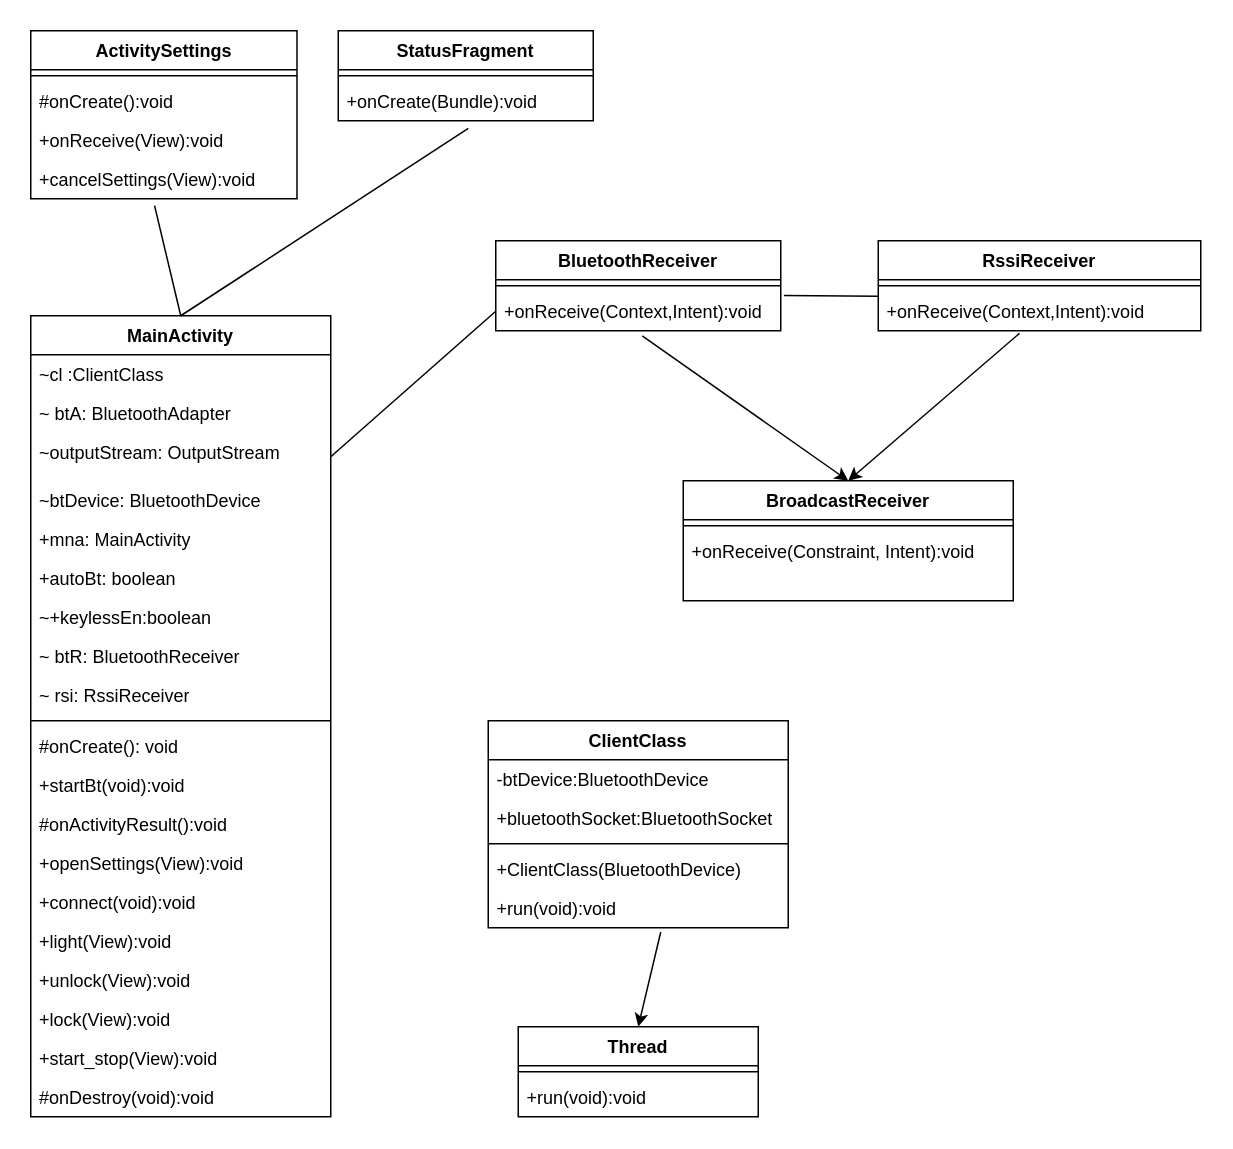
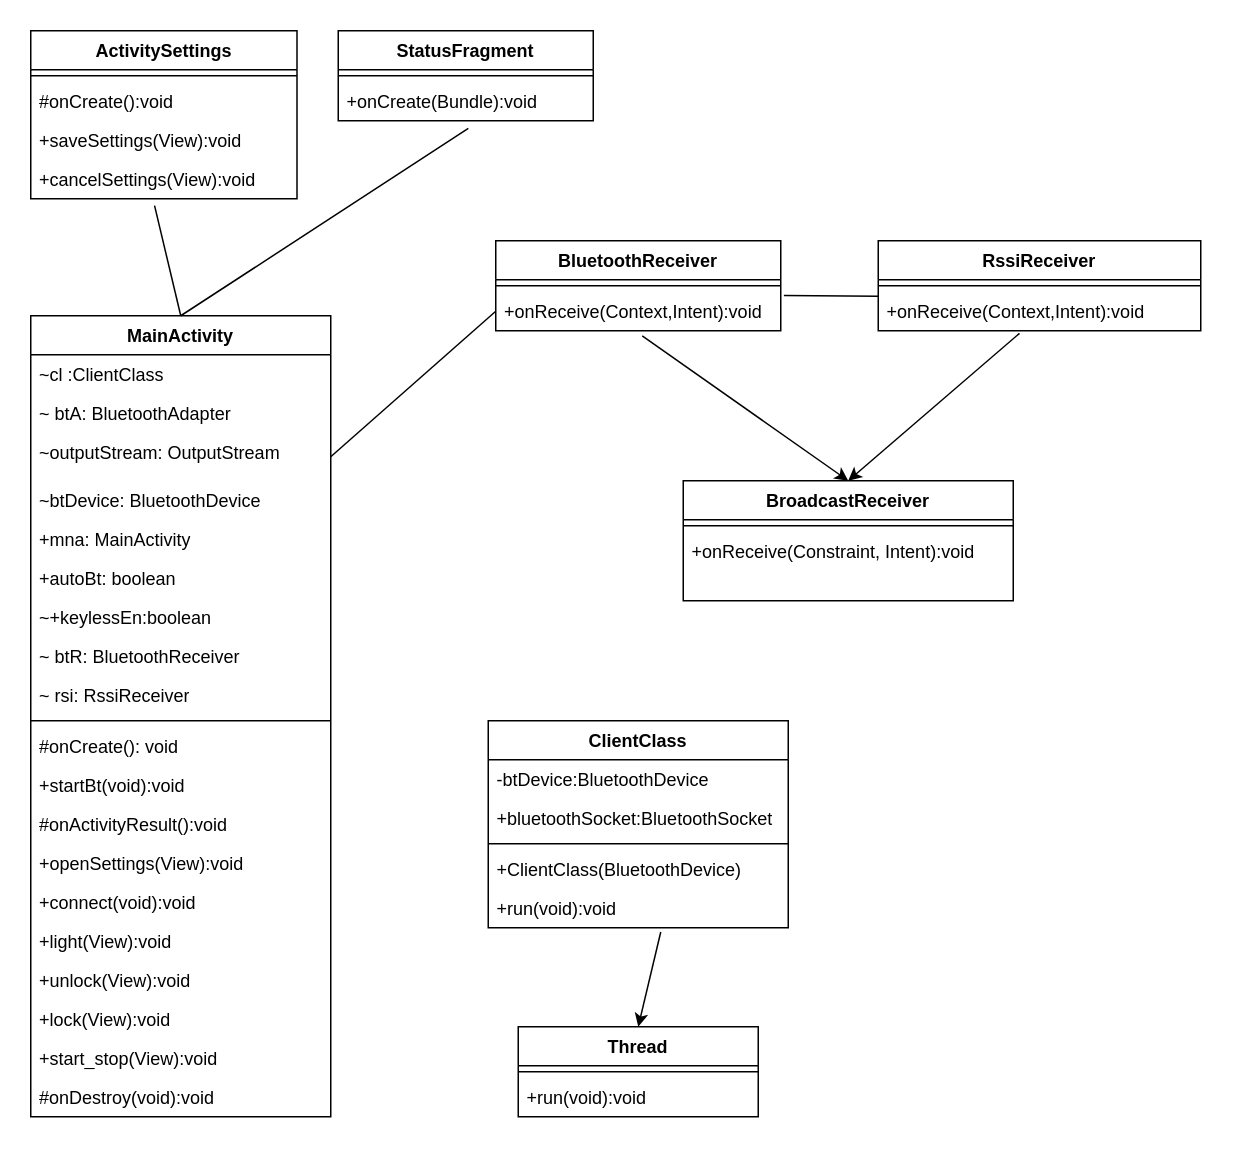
  <mxCell id="0" />
  <mxCell id="1" parent="0" />
  <mxCell id="2" value="MainActivity" style="swimlane;fontStyle=1;align=center;verticalAlign=top;childLayout=stackLayout;horizontal=1;startSize=26;horizontalStack=0;resizeParent=1;resizeParentMax=0;resizeLast=0;collapsible=1;marginBottom=0;whiteSpace=wrap;html=1;" vertex="1" parent="1"><mxGeometry x="20" y="210" width="200" height="534" as="geometry"><mxRectangle x="330" y="180" width="100" height="30" as="alternateBounds" /></mxGeometry></mxCell>
  <mxCell id="3" value="~cl :ClientClass" style="text;strokeColor=none;fillColor=none;align=left;verticalAlign=top;spacingLeft=4;spacingRight=4;overflow=hidden;rotatable=0;points=[[0,0.5],[1,0.5]];portConstraint=eastwest;whiteSpace=wrap;html=1;" vertex="1" parent="2"><mxGeometry y="26" width="200" height="26" as="geometry" /></mxCell>
  <mxCell id="4" value="~ btA: BluetoothAdapter" style="text;strokeColor=none;fillColor=none;align=left;verticalAlign=top;spacingLeft=4;spacingRight=4;overflow=hidden;rotatable=0;points=[[0,0.5],[1,0.5]];portConstraint=eastwest;whiteSpace=wrap;html=1;" vertex="1" parent="2"><mxGeometry y="52" width="200" height="26" as="geometry" /></mxCell>
  <mxCell id="5" value="~outputStream: OutputStream" style="text;strokeColor=none;fillColor=none;align=left;verticalAlign=top;spacingLeft=4;spacingRight=4;overflow=hidden;rotatable=0;points=[[0,0.5],[1,0.5]];portConstraint=eastwest;whiteSpace=wrap;html=1;" vertex="1" parent="2"><mxGeometry y="78" width="200" height="32" as="geometry" /></mxCell>
  <mxCell id="6" value="~btDevice: BluetoothDevice" style="text;strokeColor=none;fillColor=none;align=left;verticalAlign=top;spacingLeft=4;spacingRight=4;overflow=hidden;rotatable=0;points=[[0,0.5],[1,0.5]];portConstraint=eastwest;whiteSpace=wrap;html=1;" vertex="1" parent="2"><mxGeometry y="110" width="200" height="26" as="geometry" /></mxCell>
  <mxCell id="7" value="+mna: MainActivity" style="text;strokeColor=none;fillColor=none;align=left;verticalAlign=top;spacingLeft=4;spacingRight=4;overflow=hidden;rotatable=0;points=[[0,0.5],[1,0.5]];portConstraint=eastwest;whiteSpace=wrap;html=1;" vertex="1" parent="2"><mxGeometry y="136" width="200" height="26" as="geometry" /></mxCell>
  <mxCell id="8" value="+autoBt: boolean&lt;span style=&quot;white-space: pre;&quot;&gt; &lt;/span&gt;" style="text;strokeColor=none;fillColor=none;align=left;verticalAlign=top;spacingLeft=4;spacingRight=4;overflow=hidden;rotatable=0;points=[[0,0.5],[1,0.5]];portConstraint=eastwest;whiteSpace=wrap;html=1;" vertex="1" parent="2"><mxGeometry y="162" width="200" height="26" as="geometry" /></mxCell>
  <mxCell id="9" value="~+keylessEn:boolean" style="text;strokeColor=none;fillColor=none;align=left;verticalAlign=top;spacingLeft=4;spacingRight=4;overflow=hidden;rotatable=0;points=[[0,0.5],[1,0.5]];portConstraint=eastwest;whiteSpace=wrap;html=1;" vertex="1" parent="2"><mxGeometry y="188" width="200" height="26" as="geometry" /></mxCell>
  <mxCell id="10" value="~ btR: BluetoothReceiver" style="text;strokeColor=none;fillColor=none;align=left;verticalAlign=top;spacingLeft=4;spacingRight=4;overflow=hidden;rotatable=0;points=[[0,0.5],[1,0.5]];portConstraint=eastwest;whiteSpace=wrap;html=1;" vertex="1" parent="2"><mxGeometry y="214" width="200" height="26" as="geometry" /></mxCell>
  <mxCell id="11" value="~ rsi: RssiReceiver" style="text;strokeColor=none;fillColor=none;align=left;verticalAlign=top;spacingLeft=4;spacingRight=4;overflow=hidden;rotatable=0;points=[[0,0.5],[1,0.5]];portConstraint=eastwest;whiteSpace=wrap;html=1;" vertex="1" parent="2"><mxGeometry y="240" width="200" height="26" as="geometry" /></mxCell>
  <mxCell id="12" value="" style="line;strokeWidth=1;fillColor=none;align=left;verticalAlign=middle;spacingTop=-1;spacingLeft=3;spacingRight=3;rotatable=0;labelPosition=right;points=[];portConstraint=eastwest;strokeColor=inherit;" vertex="1" parent="2"><mxGeometry y="266" width="200" height="8" as="geometry" /></mxCell>
  <mxCell id="13" value="#onCreate(): void" style="text;strokeColor=none;fillColor=none;align=left;verticalAlign=top;spacingLeft=4;spacingRight=4;overflow=hidden;rotatable=0;points=[[0,0.5],[1,0.5]];portConstraint=eastwest;whiteSpace=wrap;html=1;" vertex="1" parent="2"><mxGeometry y="274" width="200" height="26" as="geometry" /></mxCell>
  <mxCell id="14" value="+startBt(void):void" style="text;strokeColor=none;fillColor=none;align=left;verticalAlign=top;spacingLeft=4;spacingRight=4;overflow=hidden;rotatable=0;points=[[0,0.5],[1,0.5]];portConstraint=eastwest;whiteSpace=wrap;html=1;" vertex="1" parent="2"><mxGeometry y="300" width="200" height="26" as="geometry" /></mxCell>
  <mxCell id="15" value="#onActivityResult():void" style="text;strokeColor=none;fillColor=none;align=left;verticalAlign=top;spacingLeft=4;spacingRight=4;overflow=hidden;rotatable=0;points=[[0,0.5],[1,0.5]];portConstraint=eastwest;whiteSpace=wrap;html=1;" vertex="1" parent="2"><mxGeometry y="326" width="200" height="26" as="geometry" /></mxCell>
  <mxCell id="16" value="+openSettings(View):void" style="text;strokeColor=none;fillColor=none;align=left;verticalAlign=top;spacingLeft=4;spacingRight=4;overflow=hidden;rotatable=0;points=[[0,0.5],[1,0.5]];portConstraint=eastwest;whiteSpace=wrap;html=1;" vertex="1" parent="2"><mxGeometry y="352" width="200" height="26" as="geometry" /></mxCell>
  <mxCell id="17" value="+connect(void):void" style="text;strokeColor=none;fillColor=none;align=left;verticalAlign=top;spacingLeft=4;spacingRight=4;overflow=hidden;rotatable=0;points=[[0,0.5],[1,0.5]];portConstraint=eastwest;whiteSpace=wrap;html=1;" vertex="1" parent="2"><mxGeometry y="378" width="200" height="26" as="geometry" /></mxCell>
  <mxCell id="18" value="+light(View):void" style="text;strokeColor=none;fillColor=none;align=left;verticalAlign=top;spacingLeft=4;spacingRight=4;overflow=hidden;rotatable=0;points=[[0,0.5],[1,0.5]];portConstraint=eastwest;whiteSpace=wrap;html=1;" vertex="1" parent="2"><mxGeometry y="404" width="200" height="26" as="geometry" /></mxCell>
  <mxCell id="19" value="+unlock(View):void" style="text;strokeColor=none;fillColor=none;align=left;verticalAlign=top;spacingLeft=4;spacingRight=4;overflow=hidden;rotatable=0;points=[[0,0.5],[1,0.5]];portConstraint=eastwest;whiteSpace=wrap;html=1;" vertex="1" parent="2"><mxGeometry y="430" width="200" height="26" as="geometry" /></mxCell>
  <mxCell id="20" value="+lock(View):void" style="text;strokeColor=none;fillColor=none;align=left;verticalAlign=top;spacingLeft=4;spacingRight=4;overflow=hidden;rotatable=0;points=[[0,0.5],[1,0.5]];portConstraint=eastwest;whiteSpace=wrap;html=1;" vertex="1" parent="2"><mxGeometry y="456" width="200" height="26" as="geometry" /></mxCell>
  <mxCell id="21" value="+start_stop(View):void" style="text;strokeColor=none;fillColor=none;align=left;verticalAlign=top;spacingLeft=4;spacingRight=4;overflow=hidden;rotatable=0;points=[[0,0.5],[1,0.5]];portConstraint=eastwest;whiteSpace=wrap;html=1;" vertex="1" parent="2"><mxGeometry y="482" width="200" height="26" as="geometry" /></mxCell>
  <mxCell id="22" value="#onDestroy(void):void" style="text;strokeColor=none;fillColor=none;align=left;verticalAlign=top;spacingLeft=4;spacingRight=4;overflow=hidden;rotatable=0;points=[[0,0.5],[1,0.5]];portConstraint=eastwest;whiteSpace=wrap;html=1;" vertex="1" parent="2"><mxGeometry y="508" width="200" height="26" as="geometry" /></mxCell>
  <mxCell id="23" value="ActivitySettings" style="swimlane;fontStyle=1;align=center;verticalAlign=top;childLayout=stackLayout;horizontal=1;startSize=26;horizontalStack=0;resizeParent=1;resizeParentMax=0;resizeLast=0;collapsible=1;marginBottom=0;whiteSpace=wrap;html=1;" vertex="1" parent="1"><mxGeometry x="20" y="20" width="177.5" height="112" as="geometry"><mxRectangle x="72.5" y="40" width="130" height="30" as="alternateBounds" /></mxGeometry></mxCell>
  <mxCell id="24" value="" style="line;strokeWidth=1;fillColor=none;align=left;verticalAlign=middle;spacingTop=-1;spacingLeft=3;spacingRight=3;rotatable=0;labelPosition=right;points=[];portConstraint=eastwest;strokeColor=inherit;" vertex="1" parent="23"><mxGeometry y="26" width="177.5" height="8" as="geometry" /></mxCell>
  <mxCell id="25" value="#onCreate():void" style="text;strokeColor=none;fillColor=none;align=left;verticalAlign=top;spacingLeft=4;spacingRight=4;overflow=hidden;rotatable=0;points=[[0,0.5],[1,0.5]];portConstraint=eastwest;whiteSpace=wrap;html=1;" vertex="1" parent="23"><mxGeometry y="34" width="177.5" height="26" as="geometry" /></mxCell>
- <mxCell id="26" value="+onReceive(View):void" style="text;strokeColor=none;fillColor=none;align=left;verticalAlign=top;spacingLeft=4;spacingRight=4;overflow=hidden;rotatable=0;points=[[0,0.5],[1,0.5]];portConstraint=eastwest;whiteSpace=wrap;html=1;" vertex="1" parent="23"><mxGeometry y="60" width="177.5" height="26" as="geometry" /></mxCell>
+ <mxCell id="26" value="+saveSettings(View):void" style="text;strokeColor=none;fillColor=none;align=left;verticalAlign=top;spacingLeft=4;spacingRight=4;overflow=hidden;rotatable=0;points=[[0,0.5],[1,0.5]];portConstraint=eastwest;whiteSpace=wrap;html=1;" vertex="1" parent="23"><mxGeometry y="60" width="177.5" height="26" as="geometry" /></mxCell>
  <mxCell id="27" value="+cancelSettings(View):void" style="text;strokeColor=none;fillColor=none;align=left;verticalAlign=top;spacingLeft=4;spacingRight=4;overflow=hidden;rotatable=0;points=[[0,0.5],[1,0.5]];portConstraint=eastwest;whiteSpace=wrap;html=1;" vertex="1" parent="23"><mxGeometry y="86" width="177.5" height="26" as="geometry" /></mxCell>
  <mxCell id="28" value="RssiReceiver" style="swimlane;fontStyle=1;align=center;verticalAlign=top;childLayout=stackLayout;horizontal=1;startSize=26;horizontalStack=0;resizeParent=1;resizeParentMax=0;resizeLast=0;collapsible=1;marginBottom=0;whiteSpace=wrap;html=1;" vertex="1" parent="1"><mxGeometry x="585" y="160" width="215" height="60" as="geometry"><mxRectangle x="635" y="50" width="120" height="30" as="alternateBounds" /></mxGeometry></mxCell>
  <mxCell id="29" value="" style="line;strokeWidth=1;fillColor=none;align=left;verticalAlign=middle;spacingTop=-1;spacingLeft=3;spacingRight=3;rotatable=0;labelPosition=right;points=[];portConstraint=eastwest;strokeColor=inherit;" vertex="1" parent="28"><mxGeometry y="26" width="215" height="8" as="geometry" /></mxCell>
  <mxCell id="30" value="+onReceive(Context,Intent):void" style="text;strokeColor=none;fillColor=none;align=left;verticalAlign=top;spacingLeft=4;spacingRight=4;overflow=hidden;rotatable=0;points=[[0,0.5],[1,0.5]];portConstraint=eastwest;whiteSpace=wrap;html=1;" vertex="1" parent="28"><mxGeometry y="34" width="215" height="26" as="geometry" /></mxCell>
  <mxCell id="31" value="StatusFragment" style="swimlane;fontStyle=1;align=center;verticalAlign=top;childLayout=stackLayout;horizontal=1;startSize=26;horizontalStack=0;resizeParent=1;resizeParentMax=0;resizeLast=0;collapsible=1;marginBottom=0;whiteSpace=wrap;html=1;" vertex="1" parent="1"><mxGeometry x="225" y="20" width="170" height="60" as="geometry"><mxRectangle x="240" y="30" width="130" height="30" as="alternateBounds" /></mxGeometry></mxCell>
  <mxCell id="32" value="" style="line;strokeWidth=1;fillColor=none;align=left;verticalAlign=middle;spacingTop=-1;spacingLeft=3;spacingRight=3;rotatable=0;labelPosition=right;points=[];portConstraint=eastwest;strokeColor=inherit;" vertex="1" parent="31"><mxGeometry y="26" width="170" height="8" as="geometry" /></mxCell>
  <mxCell id="33" value="+onCreate(Bundle):void" style="text;strokeColor=none;fillColor=none;align=left;verticalAlign=top;spacingLeft=4;spacingRight=4;overflow=hidden;rotatable=0;points=[[0,0.5],[1,0.5]];portConstraint=eastwest;whiteSpace=wrap;html=1;" vertex="1" parent="31"><mxGeometry y="34" width="170" height="26" as="geometry" /></mxCell>
  <mxCell id="34" value="BluetoothReceiver" style="swimlane;fontStyle=1;align=center;verticalAlign=top;childLayout=stackLayout;horizontal=1;startSize=26;horizontalStack=0;resizeParent=1;resizeParentMax=0;resizeLast=0;collapsible=1;marginBottom=0;whiteSpace=wrap;html=1;" vertex="1" parent="1"><mxGeometry x="330" y="160" width="190" height="60" as="geometry" /></mxCell>
  <mxCell id="35" value="" style="line;strokeWidth=1;fillColor=none;align=left;verticalAlign=middle;spacingTop=-1;spacingLeft=3;spacingRight=3;rotatable=0;labelPosition=right;points=[];portConstraint=eastwest;strokeColor=inherit;" vertex="1" parent="34"><mxGeometry y="26" width="190" height="8" as="geometry" /></mxCell>
  <mxCell id="36" value="+onReceive(Context,Intent):void" style="text;strokeColor=none;fillColor=none;align=left;verticalAlign=top;spacingLeft=4;spacingRight=4;overflow=hidden;rotatable=0;points=[[0,0.5],[1,0.5]];portConstraint=eastwest;whiteSpace=wrap;html=1;" vertex="1" parent="34"><mxGeometry y="34" width="190" height="26" as="geometry" /></mxCell>
  <mxCell id="37" value="Thread" style="swimlane;fontStyle=1;align=center;verticalAlign=top;childLayout=stackLayout;horizontal=1;startSize=26;horizontalStack=0;resizeParent=1;resizeParentMax=0;resizeLast=0;collapsible=1;marginBottom=0;whiteSpace=wrap;html=1;" vertex="1" parent="1"><mxGeometry x="345" y="684" width="160" height="60" as="geometry" /></mxCell>
  <mxCell id="38" value="" style="line;strokeWidth=1;fillColor=none;align=left;verticalAlign=middle;spacingTop=-1;spacingLeft=3;spacingRight=3;rotatable=0;labelPosition=right;points=[];portConstraint=eastwest;strokeColor=inherit;" vertex="1" parent="37"><mxGeometry y="26" width="160" height="8" as="geometry" /></mxCell>
  <mxCell id="39" value="+run(void):void" style="text;strokeColor=none;fillColor=none;align=left;verticalAlign=top;spacingLeft=4;spacingRight=4;overflow=hidden;rotatable=0;points=[[0,0.5],[1,0.5]];portConstraint=eastwest;whiteSpace=wrap;html=1;" vertex="1" parent="37"><mxGeometry y="34" width="160" height="26" as="geometry" /></mxCell>
  <mxCell id="40" value="BroadcastReceiver" style="swimlane;fontStyle=1;align=center;verticalAlign=top;childLayout=stackLayout;horizontal=1;startSize=26;horizontalStack=0;resizeParent=1;resizeParentMax=0;resizeLast=0;collapsible=1;marginBottom=0;whiteSpace=wrap;html=1;" vertex="1" parent="1"><mxGeometry x="455" y="320" width="220" height="80" as="geometry" /></mxCell>
  <mxCell id="41" value="" style="line;strokeWidth=1;fillColor=none;align=left;verticalAlign=middle;spacingTop=-1;spacingLeft=3;spacingRight=3;rotatable=0;labelPosition=right;points=[];portConstraint=eastwest;strokeColor=inherit;" vertex="1" parent="40"><mxGeometry y="26" width="220" height="8" as="geometry" /></mxCell>
  <mxCell id="42" value="+onReceive(Constraint, Intent):void" style="text;strokeColor=none;fillColor=none;align=left;verticalAlign=top;spacingLeft=4;spacingRight=4;overflow=hidden;rotatable=0;points=[[0,0.5],[1,0.5]];portConstraint=eastwest;whiteSpace=wrap;html=1;" vertex="1" parent="40"><mxGeometry y="34" width="220" height="46" as="geometry" /></mxCell>
  <mxCell id="43" value="ClientClass" style="swimlane;fontStyle=1;align=center;verticalAlign=top;childLayout=stackLayout;horizontal=1;startSize=26;horizontalStack=0;resizeParent=1;resizeParentMax=0;resizeLast=0;collapsible=1;marginBottom=0;whiteSpace=wrap;html=1;" vertex="1" parent="1"><mxGeometry x="325" y="480" width="200" height="138" as="geometry"><mxRectangle x="35" y="90" width="110" height="30" as="alternateBounds" /></mxGeometry></mxCell>
  <mxCell id="44" value="-btDevice:BluetoothDevice" style="text;strokeColor=none;fillColor=none;align=left;verticalAlign=top;spacingLeft=4;spacingRight=4;overflow=hidden;rotatable=0;points=[[0,0.5],[1,0.5]];portConstraint=eastwest;whiteSpace=wrap;html=1;" vertex="1" parent="43"><mxGeometry y="26" width="200" height="26" as="geometry" /></mxCell>
  <mxCell id="45" value="+bluetoothSocket:BluetoothSocket" style="text;strokeColor=none;fillColor=none;align=left;verticalAlign=top;spacingLeft=4;spacingRight=4;overflow=hidden;rotatable=0;points=[[0,0.5],[1,0.5]];portConstraint=eastwest;whiteSpace=wrap;html=1;" vertex="1" parent="43"><mxGeometry y="52" width="200" height="26" as="geometry" /></mxCell>
  <mxCell id="46" value="" style="line;strokeWidth=1;fillColor=none;align=left;verticalAlign=middle;spacingTop=-1;spacingLeft=3;spacingRight=3;rotatable=0;labelPosition=right;points=[];portConstraint=eastwest;strokeColor=inherit;" vertex="1" parent="43"><mxGeometry y="78" width="200" height="8" as="geometry" /></mxCell>
  <mxCell id="47" value="+ClientClass(BluetoothDevice)" style="text;strokeColor=none;fillColor=none;align=left;verticalAlign=top;spacingLeft=4;spacingRight=4;overflow=hidden;rotatable=0;points=[[0,0.5],[1,0.5]];portConstraint=eastwest;whiteSpace=wrap;html=1;" vertex="1" parent="43"><mxGeometry y="86" width="200" height="26" as="geometry" /></mxCell>
  <mxCell id="48" value="+run(void):void" style="text;strokeColor=none;fillColor=none;align=left;verticalAlign=top;spacingLeft=4;spacingRight=4;overflow=hidden;rotatable=0;points=[[0,0.5],[1,0.5]];portConstraint=eastwest;whiteSpace=wrap;html=1;" vertex="1" parent="43"><mxGeometry y="112" width="200" height="26" as="geometry" /></mxCell>
  <mxCell id="49" value="" style="endArrow=classic;html=1;rounded=0;exitX=0.575;exitY=1.11;exitDx=0;exitDy=0;exitPerimeter=0;entryX=0.5;entryY=0;entryDx=0;entryDy=0;" edge="1" parent="1" source="48" target="37"><mxGeometry width="50" height="50" relative="1" as="geometry"><mxPoint x="405" y="630" as="sourcePoint" /><mxPoint x="455" y="580" as="targetPoint" /></mxGeometry></mxCell>
  <mxCell id="50" value="" style="endArrow=classic;html=1;rounded=0;entryX=0.5;entryY=0;entryDx=0;entryDy=0;exitX=0.514;exitY=1.132;exitDx=0;exitDy=0;exitPerimeter=0;" edge="1" parent="1" source="36" target="40"><mxGeometry width="50" height="50" relative="1" as="geometry"><mxPoint x="405" y="490" as="sourcePoint" /><mxPoint x="455" y="440" as="targetPoint" /></mxGeometry></mxCell>
  <mxCell id="51" value="" style="endArrow=classic;html=1;rounded=0;exitX=0.438;exitY=1.066;exitDx=0;exitDy=0;exitPerimeter=0;" edge="1" parent="1" source="30"><mxGeometry width="50" height="50" relative="1" as="geometry"><mxPoint x="405" y="400" as="sourcePoint" /><mxPoint x="565" y="320" as="targetPoint" /></mxGeometry></mxCell>
  <mxCell id="52" value="" style="endArrow=none;html=1;rounded=0;entryX=0.51;entryY=1.198;entryDx=0;entryDy=0;entryPerimeter=0;exitX=0.5;exitY=0;exitDx=0;exitDy=0;" edge="1" parent="1" source="2" target="33"><mxGeometry width="50" height="50" relative="1" as="geometry"><mxPoint x="165" y="210" as="sourcePoint" /><mxPoint x="255.711" y="29" as="targetPoint" /></mxGeometry></mxCell>
  <mxCell id="53" value="" style="endArrow=none;html=1;rounded=0;entryX=0.465;entryY=1.176;entryDx=0;entryDy=0;entryPerimeter=0;exitX=0.5;exitY=0;exitDx=0;exitDy=0;" edge="1" parent="1" source="2" target="27"><mxGeometry width="50" height="50" relative="1" as="geometry"><mxPoint x="15" y="250" as="sourcePoint" /><mxPoint x="65" y="200" as="targetPoint" /></mxGeometry></mxCell>
  <mxCell id="54" value="" style="endArrow=none;html=1;rounded=0;exitX=1;exitY=0.5;exitDx=0;exitDy=0;entryX=0;entryY=0.5;entryDx=0;entryDy=0;" edge="1" parent="1" source="5" target="36"><mxGeometry width="50" height="50" relative="1" as="geometry"><mxPoint x="405" y="380" as="sourcePoint" /><mxPoint x="455" y="330" as="targetPoint" /></mxGeometry></mxCell>
  <mxCell id="55" value="" style="endArrow=none;html=1;rounded=0;exitX=1.011;exitY=0.099;exitDx=0;exitDy=0;exitPerimeter=0;" edge="1" parent="1" source="36"><mxGeometry width="50" height="50" relative="1" as="geometry"><mxPoint x="595" y="280" as="sourcePoint" /><mxPoint x="585" y="197" as="targetPoint" /></mxGeometry></mxCell>
